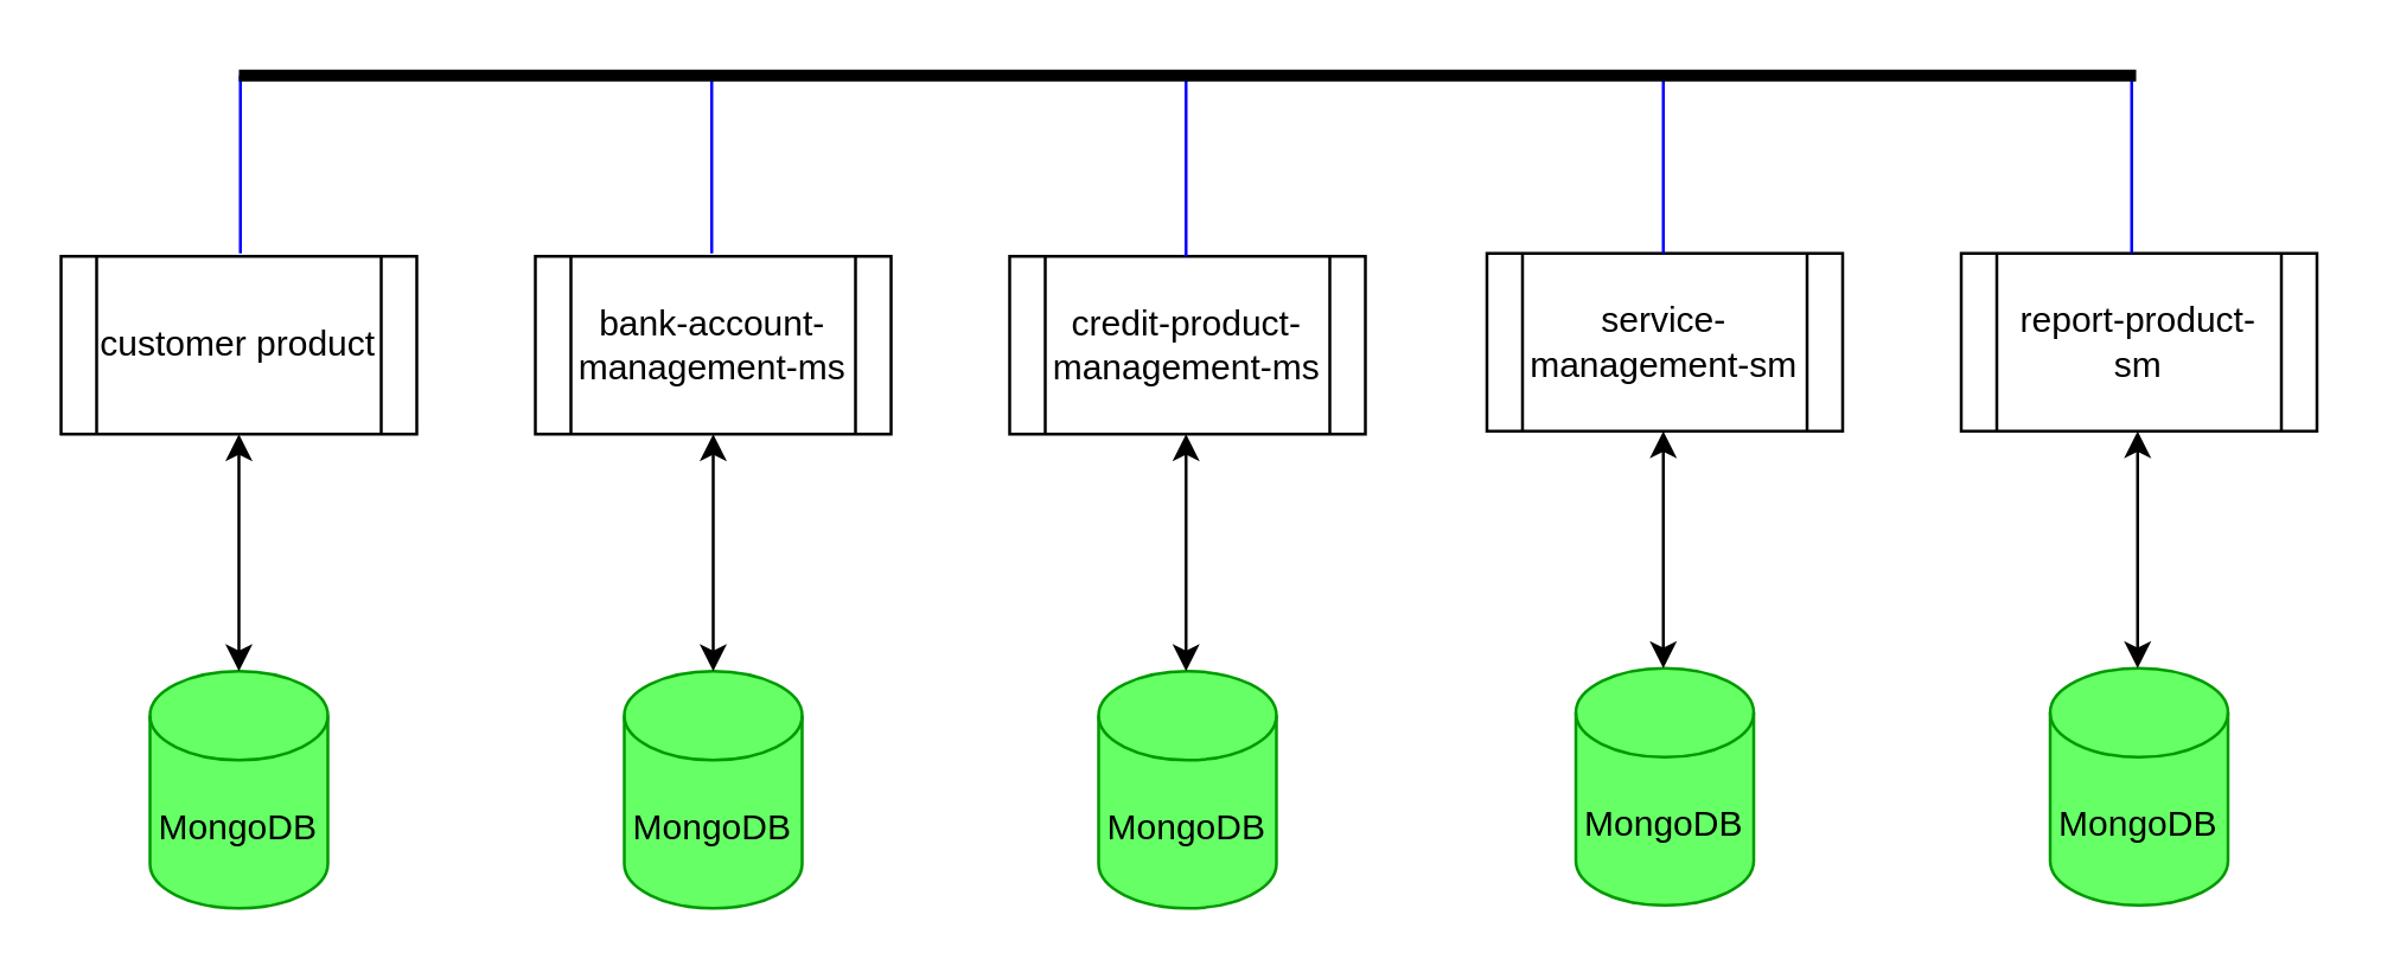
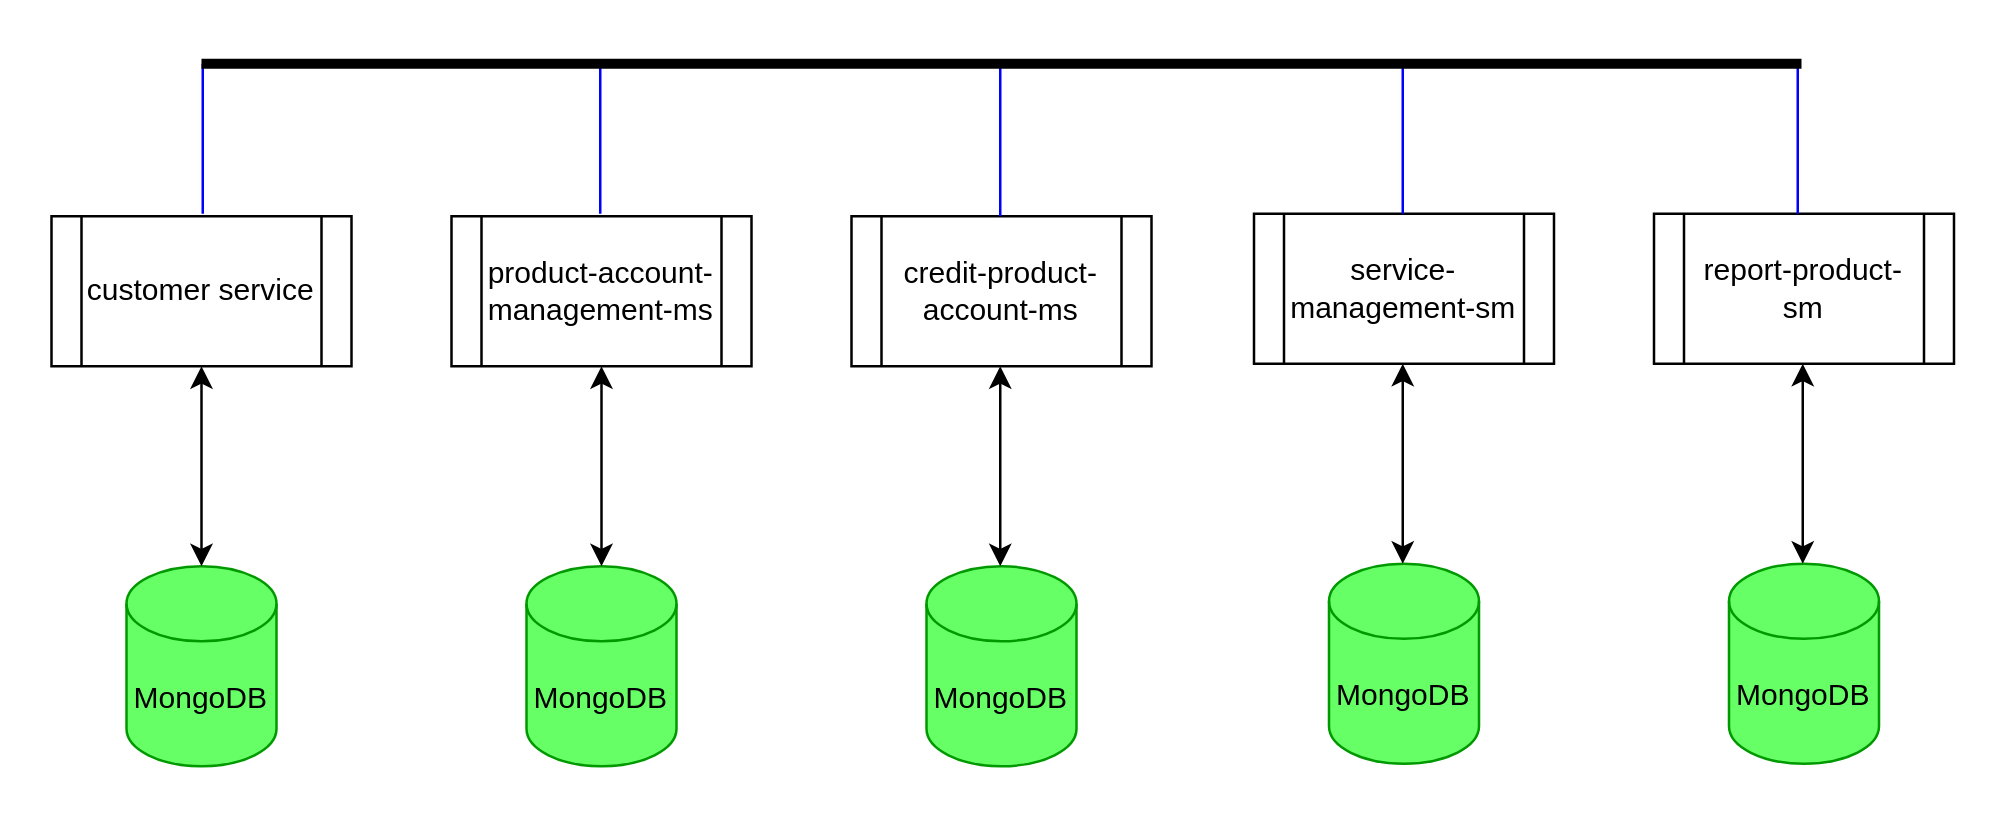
  <mxCell id="0" />
  <mxCell id="1" parent="0" />
- <mxCell id="2" value="customer product" style="shape=process;whiteSpace=wrap;html=1;backgroundOutline=1;" parent="1" vertex="1"><mxGeometry x="20" y="86" width="120" height="60" as="geometry" /></mxCell>
- <mxCell id="3" value="bank-account-management-ms" style="shape=process;whiteSpace=wrap;html=1;backgroundOutline=1;" parent="1" vertex="1"><mxGeometry x="180" y="86" width="120" height="60" as="geometry" /></mxCell>
- <mxCell id="4" value="credit-product-management-ms" style="shape=process;whiteSpace=wrap;html=1;backgroundOutline=1;" parent="1" vertex="1"><mxGeometry x="340" y="86" width="120" height="60" as="geometry" /></mxCell>
+ <mxCell id="2" value="customer service" style="shape=process;whiteSpace=wrap;html=1;backgroundOutline=1;" parent="1" vertex="1"><mxGeometry x="20" y="86" width="120" height="60" as="geometry" /></mxCell>
+ <mxCell id="3" value="product-account-management-ms" style="shape=process;whiteSpace=wrap;html=1;backgroundOutline=1;" parent="1" vertex="1"><mxGeometry x="180" y="86" width="120" height="60" as="geometry" /></mxCell>
+ <mxCell id="4" value="credit-product-account-ms" style="shape=process;whiteSpace=wrap;html=1;backgroundOutline=1;" parent="1" vertex="1"><mxGeometry x="340" y="86" width="120" height="60" as="geometry" /></mxCell>
  <mxCell id="5" value="MongoDB" style="shape=cylinder3;whiteSpace=wrap;html=1;boundedLbl=1;backgroundOutline=1;size=15;strokeColor=#009900;fillColor=#66FF66;" parent="1" vertex="1"><mxGeometry x="50" y="226" width="60" height="80" as="geometry" /></mxCell>
  <mxCell id="6" value="MongoDB" style="shape=cylinder3;whiteSpace=wrap;html=1;boundedLbl=1;backgroundOutline=1;size=15;strokeColor=#009900;fillColor=#66FF66;" parent="1" vertex="1"><mxGeometry x="210" y="226" width="60" height="80" as="geometry" /></mxCell>
  <mxCell id="7" value="MongoDB" style="shape=cylinder3;whiteSpace=wrap;html=1;boundedLbl=1;backgroundOutline=1;size=15;strokeColor=#009900;fillColor=#66FF66;" parent="1" vertex="1"><mxGeometry x="370" y="226" width="60" height="80" as="geometry" /></mxCell>
  <mxCell id="8" value="" style="endArrow=classic;startArrow=classic;html=1;rounded=0;exitX=0.5;exitY=0;exitDx=0;exitDy=0;exitPerimeter=0;" parent="1" source="5" edge="1"><mxGeometry width="50" height="50" relative="1" as="geometry"><mxPoint x="30" y="196" as="sourcePoint" /><mxPoint x="80" y="146" as="targetPoint" /></mxGeometry></mxCell>
  <mxCell id="9" value="" style="endArrow=classic;startArrow=classic;html=1;rounded=0;exitX=0.5;exitY=0;exitDx=0;exitDy=0;exitPerimeter=0;" parent="1" edge="1"><mxGeometry width="50" height="50" relative="1" as="geometry"><mxPoint x="240" y="226" as="sourcePoint" /><mxPoint x="240" y="146" as="targetPoint" /></mxGeometry></mxCell>
  <mxCell id="10" value="" style="endArrow=classic;startArrow=classic;html=1;rounded=0;exitX=0.5;exitY=0;exitDx=0;exitDy=0;exitPerimeter=0;" parent="1" edge="1"><mxGeometry width="50" height="50" relative="1" as="geometry"><mxPoint x="399.5" y="226" as="sourcePoint" /><mxPoint x="399.5" y="146" as="targetPoint" /></mxGeometry></mxCell>
  <mxCell id="11" value="service-management-sm" style="shape=process;whiteSpace=wrap;html=1;backgroundOutline=1;" vertex="1" parent="1"><mxGeometry x="501" y="85" width="120" height="60" as="geometry" /></mxCell>
  <mxCell id="12" value="MongoDB" style="shape=cylinder3;whiteSpace=wrap;html=1;boundedLbl=1;backgroundOutline=1;size=15;strokeColor=#009900;fillColor=#66FF66;" vertex="1" parent="1"><mxGeometry x="531" y="225" width="60" height="80" as="geometry" /></mxCell>
  <mxCell id="13" value="" style="endArrow=classic;startArrow=classic;html=1;rounded=0;exitX=0.5;exitY=0;exitDx=0;exitDy=0;exitPerimeter=0;" edge="1" parent="1"><mxGeometry width="50" height="50" relative="1" as="geometry"><mxPoint x="560.5" y="225" as="sourcePoint" /><mxPoint x="560.5" y="145" as="targetPoint" /></mxGeometry></mxCell>
  <mxCell id="14" value="report-product-sm" style="shape=process;whiteSpace=wrap;html=1;backgroundOutline=1;" vertex="1" parent="1"><mxGeometry x="661" y="85" width="120" height="60" as="geometry" /></mxCell>
  <mxCell id="15" value="MongoDB" style="shape=cylinder3;whiteSpace=wrap;html=1;boundedLbl=1;backgroundOutline=1;size=15;strokeColor=#009900;fillColor=#66FF66;" vertex="1" parent="1"><mxGeometry x="691" y="225" width="60" height="80" as="geometry" /></mxCell>
  <mxCell id="16" value="" style="endArrow=classic;startArrow=classic;html=1;rounded=0;exitX=0.5;exitY=0;exitDx=0;exitDy=0;exitPerimeter=0;" edge="1" parent="1"><mxGeometry width="50" height="50" relative="1" as="geometry"><mxPoint x="720.5" y="225" as="sourcePoint" /><mxPoint x="720.5" y="145" as="targetPoint" /></mxGeometry></mxCell>
  <mxCell id="17" value="" style="endArrow=none;html=1;rounded=0;strokeColor=#0000FF;" edge="1" parent="1"><mxGeometry width="50" height="50" relative="1" as="geometry"><mxPoint x="239.5" y="85" as="sourcePoint" /><mxPoint x="239.5" y="25" as="targetPoint" /></mxGeometry></mxCell>
  <mxCell id="18" value="" style="endArrow=none;html=1;rounded=0;strokeColor=#0000FF;" edge="1" parent="1"><mxGeometry width="50" height="50" relative="1" as="geometry"><mxPoint x="399.5" y="86" as="sourcePoint" /><mxPoint x="399.5" y="26" as="targetPoint" /></mxGeometry></mxCell>
  <mxCell id="19" value="" style="endArrow=none;html=1;rounded=0;strokeColor=#0000FF;" edge="1" parent="1"><mxGeometry width="50" height="50" relative="1" as="geometry"><mxPoint x="80.5" y="85" as="sourcePoint" /><mxPoint x="80.5" y="25" as="targetPoint" /></mxGeometry></mxCell>
  <mxCell id="20" value="" style="endArrow=none;html=1;rounded=0;strokeColor=#0000FF;" edge="1" parent="1"><mxGeometry width="50" height="50" relative="1" as="geometry"><mxPoint x="560.5" y="85" as="sourcePoint" /><mxPoint x="560.5" y="25" as="targetPoint" /></mxGeometry></mxCell>
  <mxCell id="21" value="" style="endArrow=none;html=1;rounded=0;strokeColor=#0000FF;" edge="1" parent="1"><mxGeometry width="50" height="50" relative="1" as="geometry"><mxPoint x="718.5" y="85" as="sourcePoint" /><mxPoint x="718.5" y="25" as="targetPoint" /></mxGeometry></mxCell>
  <mxCell id="22" value="" style="line;strokeWidth=4;html=1;perimeter=backbonePerimeter;points=[];outlineConnect=0;" vertex="1" parent="1"><mxGeometry x="80" y="20" width="640" height="10" as="geometry" /></mxCell>
